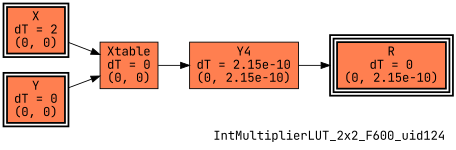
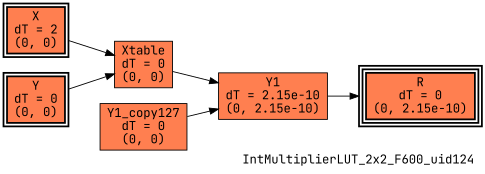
  digraph {
    fontname="JetBrains Mono"
    label=IntMultiplierLUT_2x2_F600_uid124
    labeljust=right
    labelloc=bottom
    nodesep=0.25
    rankdir=LR
    ranksep=0.5
    node [color=black fillcolor=coral fontname="JetBrains Mono" peripheries=1 shape=box style="bold, filled"]
    edge [arrowhead=normal arrowsize=1.0 arrowtail=normal color=black dir=forward fontname="JetBrains Mono"]
    n1 [label="X\ndT = 2\n(0, 0)" peripheries=2]
    n2 [label="Y\ndT = 0\n(0, 0)" peripheries=2]
    n3 [label="R\ndT = 0\n(0, 2.15e-10)" peripheries=3]
    n4 [label="Xtable\ndT = 0\n(0, 0)" style=filled]
-   n5 [label="Y4\ndT = 2.15e-10\n(0, 2.15e-10)" style=filled]
+   n5 [label="Y1\ndT = 2.15e-10\n(0, 2.15e-10)" style=filled]
+   n6 [label="Y1_copy127\ndT = 0\n(0, 0)" style=filled]
    subgraph sub_1 {
      rank=same
      n1
      n2
    }
    subgraph sub_2 {
      rank=same
      n3
    }
    n1 -> n4
    n2 -> n4
    n4 -> n5
    n5 -> n3
+   n6 -> n5
  }
